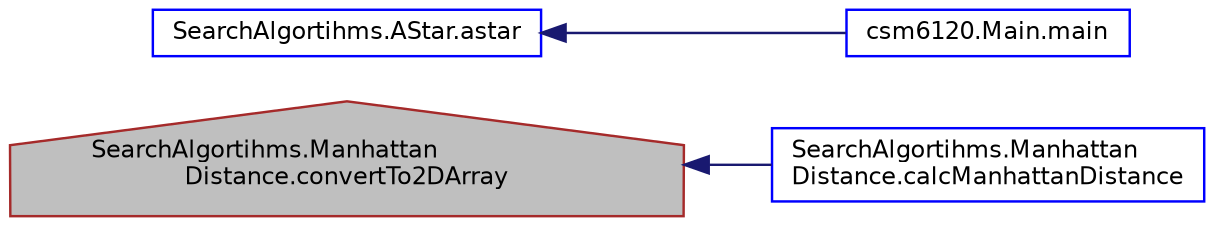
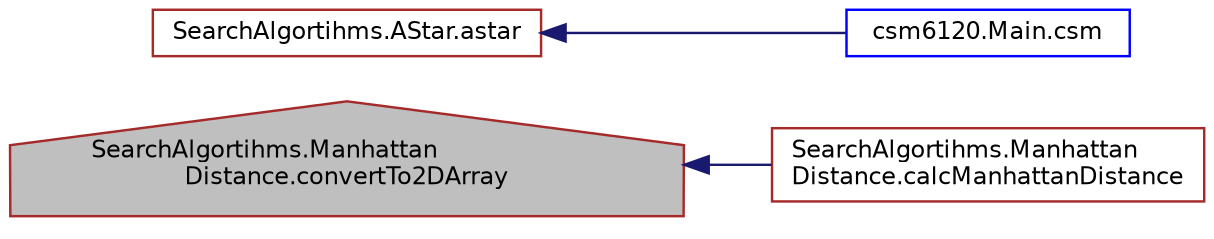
  digraph {
    rankdir=LR
    node [color=brown fillcolor=white fontname=Helvetica fontsize=10 shape=box style=filled]
    edge [color=midnightblue dir=back fontname=Helvetica fontsize=10 labelfontname=Helvetica labelfontsize=10 style=solid]
    n1 [fillcolor=grey75 fontcolor=black height=0.2 label="SearchAlgortihms.Manhattan\lDistance.convertTo2DArray" shape=house width=0.4]
-   n2 [color=blue height=0.2 label="SearchAlgortihms.Manhattan\lDistance.calcManhattanDistance" width=0.4]
-   n3 [color=blue height=0.2 label="SearchAlgortihms.AStar.astar" width=0.4]
-   n4 [color=blue height=0.2 label="csm6120.Main.main" width=0.4]
+   n2 [height=0.2 label="SearchAlgortihms.Manhattan\lDistance.calcManhattanDistance" width=0.4]
+   n3 [height=0.2 label="SearchAlgortihms.AStar.astar" width=0.4]
+   n4 [color=blue height=0.2 label="csm6120.Main.csm" width=0.4]
    n1 -> n2
    n3 -> n4
  }
